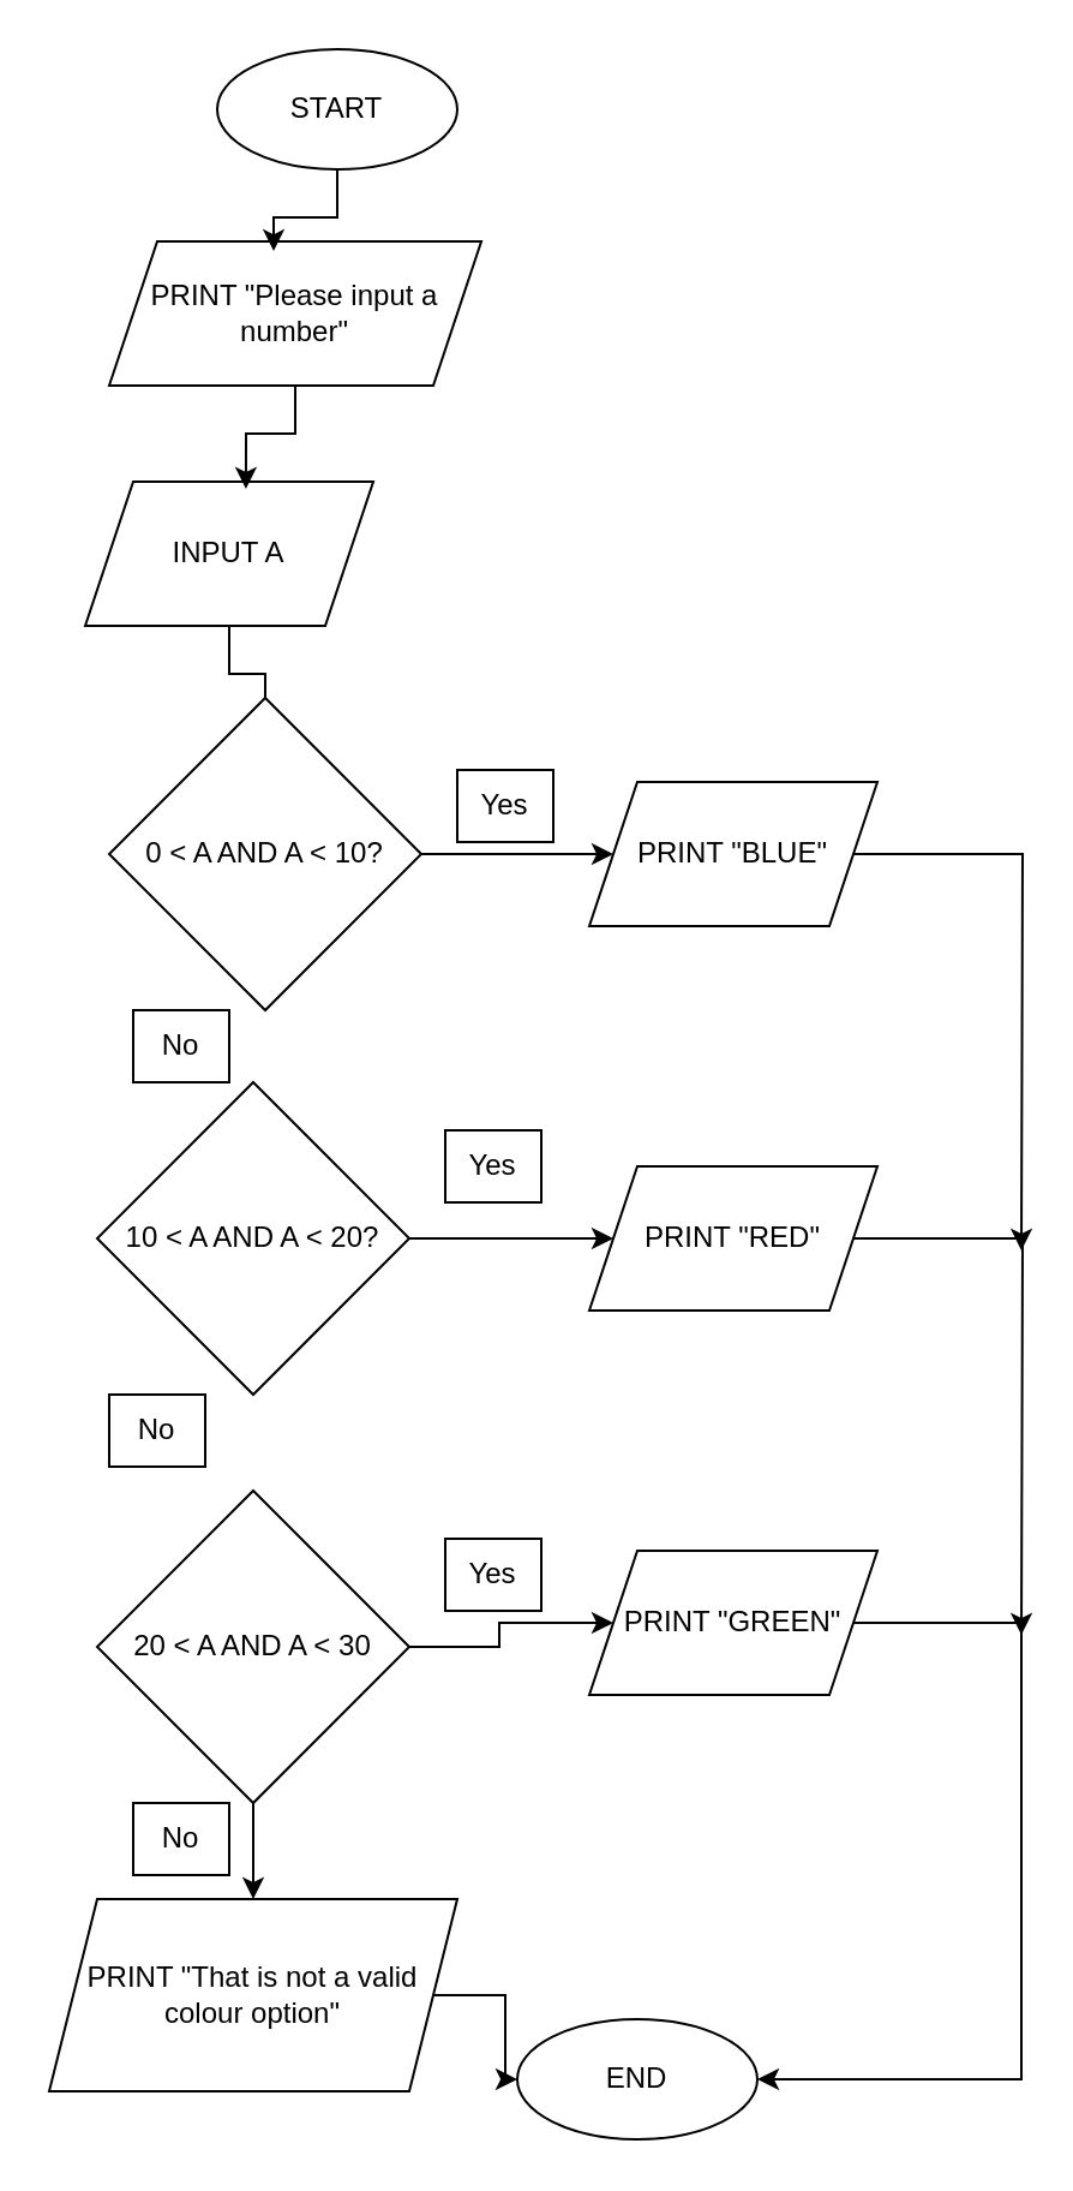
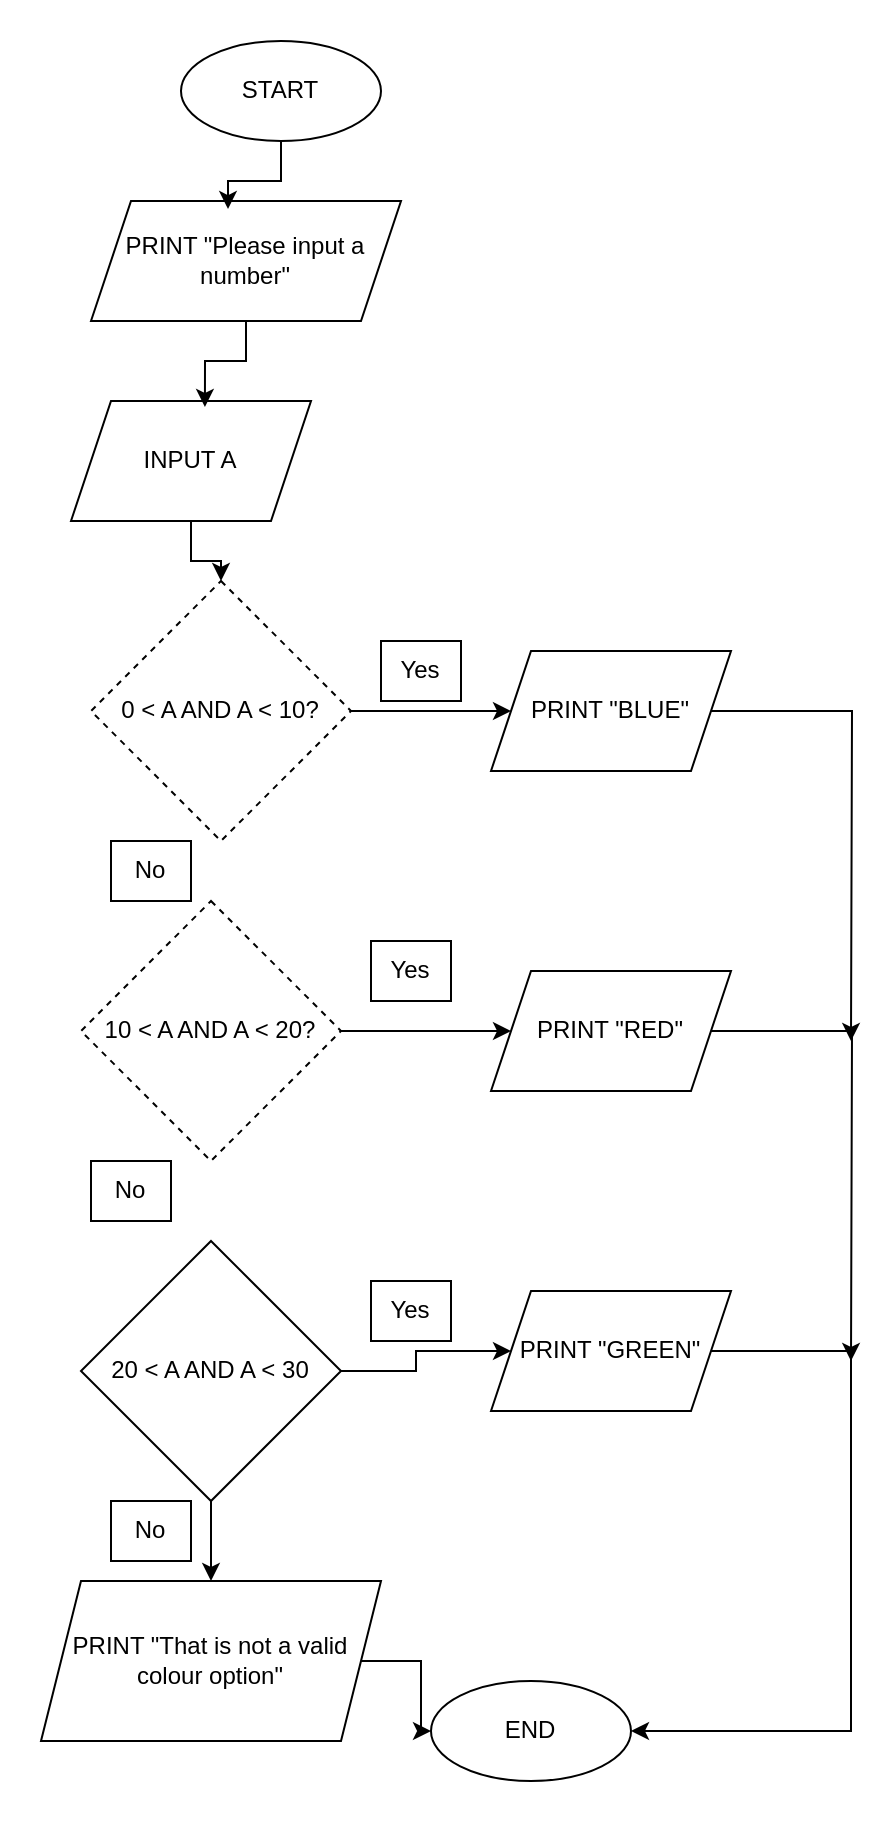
  <mxCell id="0" />
  <mxCell id="1" parent="0" />
  <mxCell id="2" value="&lt;div&gt;START&lt;/div&gt;" style="ellipse;whiteSpace=wrap;html=1;" vertex="1" parent="1"><mxGeometry x="90" y="20" width="100" height="50" as="geometry" /></mxCell>
- <mxCell id="3" style="edgeStyle=orthogonalEdgeStyle;rounded=0;orthogonalLoop=1;jettySize=auto;html=1;entryX=0.5;entryY=0;entryDx=0;entryDy=0;endArrow=none;" edge="1" parent="1" source="4" target="6"><mxGeometry relative="1" as="geometry" /></mxCell>
+ <mxCell id="3" style="edgeStyle=orthogonalEdgeStyle;rounded=0;orthogonalLoop=1;jettySize=auto;html=1;entryX=0.5;entryY=0;entryDx=0;entryDy=0;" edge="1" parent="1" source="4" target="6"><mxGeometry relative="1" as="geometry" /></mxCell>
  <mxCell id="4" value="INPUT A" style="shape=parallelogram;perimeter=parallelogramPerimeter;whiteSpace=wrap;html=1;fixedSize=1;" vertex="1" parent="1"><mxGeometry x="35" y="200" width="120" height="60" as="geometry" /></mxCell>
  <mxCell id="5" style="edgeStyle=orthogonalEdgeStyle;rounded=0;orthogonalLoop=1;jettySize=auto;html=1;entryX=0;entryY=0.5;entryDx=0;entryDy=0;" edge="1" parent="1" source="6" target="12"><mxGeometry relative="1" as="geometry" /></mxCell>
- <mxCell id="6" value="0 &amp;lt; A AND A &amp;lt; 10?" style="rhombus;whiteSpace=wrap;html=1;" vertex="1" parent="1"><mxGeometry x="45" y="290" width="130" height="130" as="geometry" /></mxCell>
+ <mxCell id="6" value="0 &amp;lt; A AND A &amp;lt; 10?" style="rhombus;whiteSpace=wrap;html=1;dashed=1;" vertex="1" parent="1"><mxGeometry x="45" y="290" width="130" height="130" as="geometry" /></mxCell>
  <mxCell id="7" style="edgeStyle=orthogonalEdgeStyle;rounded=0;orthogonalLoop=1;jettySize=auto;html=1;entryX=0.5;entryY=0;entryDx=0;entryDy=0;" edge="1" parent="1" source="9" target="18"><mxGeometry relative="1" as="geometry" /></mxCell>
  <mxCell id="8" style="edgeStyle=orthogonalEdgeStyle;rounded=0;orthogonalLoop=1;jettySize=auto;html=1;entryX=0;entryY=0.5;entryDx=0;entryDy=0;" edge="1" parent="1" source="9" target="16"><mxGeometry relative="1" as="geometry" /></mxCell>
  <mxCell id="9" value="20 &amp;lt; A AND A &amp;lt; 30" style="rhombus;whiteSpace=wrap;html=1;" vertex="1" parent="1"><mxGeometry x="40" y="620" width="130" height="130" as="geometry" /></mxCell>
  <mxCell id="10" value="PRINT &quot;Please input a number&quot;" style="shape=parallelogram;perimeter=parallelogramPerimeter;whiteSpace=wrap;html=1;fixedSize=1;" vertex="1" parent="1"><mxGeometry x="45" y="100" width="155" height="60" as="geometry" /></mxCell>
  <mxCell id="11" style="edgeStyle=orthogonalEdgeStyle;rounded=0;orthogonalLoop=1;jettySize=auto;html=1;" edge="1" parent="1" source="12"><mxGeometry relative="1" as="geometry"><mxPoint x="425" y="520" as="targetPoint" /></mxGeometry></mxCell>
  <mxCell id="12" value="PRINT &quot;BLUE&quot;" style="shape=parallelogram;perimeter=parallelogramPerimeter;whiteSpace=wrap;html=1;fixedSize=1;" vertex="1" parent="1"><mxGeometry x="245" y="325" width="120" height="60" as="geometry" /></mxCell>
  <mxCell id="13" style="edgeStyle=orthogonalEdgeStyle;rounded=0;orthogonalLoop=1;jettySize=auto;html=1;" edge="1" parent="1" source="14"><mxGeometry relative="1" as="geometry"><mxPoint x="425" y="680" as="targetPoint" /></mxGeometry></mxCell>
  <mxCell id="14" value="PRINT &quot;RED&quot;" style="shape=parallelogram;perimeter=parallelogramPerimeter;whiteSpace=wrap;html=1;fixedSize=1;" vertex="1" parent="1"><mxGeometry x="245" y="485" width="120" height="60" as="geometry" /></mxCell>
  <mxCell id="15" style="edgeStyle=orthogonalEdgeStyle;rounded=0;orthogonalLoop=1;jettySize=auto;html=1;entryX=1;entryY=0.5;entryDx=0;entryDy=0;" edge="1" parent="1" source="16" target="19"><mxGeometry relative="1" as="geometry"><mxPoint x="415" y="860" as="targetPoint" /><Array as="points"><mxPoint x="425" y="675" /><mxPoint x="425" y="865" /></Array></mxGeometry></mxCell>
  <mxCell id="16" value="PRINT &quot;GREEN&quot;" style="shape=parallelogram;perimeter=parallelogramPerimeter;whiteSpace=wrap;html=1;fixedSize=1;" vertex="1" parent="1"><mxGeometry x="245" y="645" width="120" height="60" as="geometry" /></mxCell>
  <mxCell id="17" style="edgeStyle=orthogonalEdgeStyle;rounded=0;orthogonalLoop=1;jettySize=auto;html=1;entryX=0;entryY=0.5;entryDx=0;entryDy=0;" edge="1" parent="1" source="18" target="19"><mxGeometry relative="1" as="geometry" /></mxCell>
  <mxCell id="18" value="PRINT &quot;That is not a valid colour option&quot;" style="shape=parallelogram;perimeter=parallelogramPerimeter;whiteSpace=wrap;html=1;fixedSize=1;" vertex="1" parent="1"><mxGeometry x="20" y="790" width="170" height="80" as="geometry" /></mxCell>
  <mxCell id="19" value="END" style="ellipse;whiteSpace=wrap;html=1;" vertex="1" parent="1"><mxGeometry x="215" y="840" width="100" height="50" as="geometry" /></mxCell>
  <mxCell id="20" style="edgeStyle=orthogonalEdgeStyle;rounded=0;orthogonalLoop=1;jettySize=auto;html=1;entryX=0.442;entryY=0.067;entryDx=0;entryDy=0;entryPerimeter=0;" edge="1" parent="1" source="2" target="10"><mxGeometry relative="1" as="geometry" /></mxCell>
  <mxCell id="21" style="edgeStyle=orthogonalEdgeStyle;rounded=0;orthogonalLoop=1;jettySize=auto;html=1;entryX=0.558;entryY=0.05;entryDx=0;entryDy=0;entryPerimeter=0;" edge="1" parent="1" source="10" target="4"><mxGeometry relative="1" as="geometry" /></mxCell>
  <mxCell id="22" style="edgeStyle=orthogonalEdgeStyle;rounded=0;orthogonalLoop=1;jettySize=auto;html=1;entryX=0;entryY=0.5;entryDx=0;entryDy=0;" edge="1" parent="1" source="23" target="14"><mxGeometry relative="1" as="geometry" /></mxCell>
- <mxCell id="23" value="10 &amp;lt; A AND A &amp;lt; 20?" style="rhombus;whiteSpace=wrap;html=1;" vertex="1" parent="1"><mxGeometry x="40" y="450" width="130" height="130" as="geometry" /></mxCell>
+ <mxCell id="23" value="10 &amp;lt; A AND A &amp;lt; 20?" style="rhombus;whiteSpace=wrap;html=1;dashed=1;" vertex="1" parent="1"><mxGeometry x="40" y="450" width="130" height="130" as="geometry" /></mxCell>
  <mxCell id="24" value="&lt;div&gt;No&lt;/div&gt;" style="rounded=0;whiteSpace=wrap;html=1;" vertex="1" parent="1"><mxGeometry x="55" y="750" width="40" height="30" as="geometry" /></mxCell>
  <mxCell id="25" value="Yes" style="rounded=0;whiteSpace=wrap;html=1;" vertex="1" parent="1"><mxGeometry x="185" y="640" width="40" height="30" as="geometry" /></mxCell>
  <mxCell id="26" value="Yes" style="rounded=0;whiteSpace=wrap;html=1;" vertex="1" parent="1"><mxGeometry x="185" y="470" width="40" height="30" as="geometry" /></mxCell>
  <mxCell id="27" value="Yes" style="rounded=0;whiteSpace=wrap;html=1;" vertex="1" parent="1"><mxGeometry x="190" y="320" width="40" height="30" as="geometry" /></mxCell>
  <mxCell id="28" value="&lt;div&gt;No&lt;/div&gt;" style="rounded=0;whiteSpace=wrap;html=1;" vertex="1" parent="1"><mxGeometry x="45" y="580" width="40" height="30" as="geometry" /></mxCell>
  <mxCell id="29" value="&lt;div&gt;No&lt;/div&gt;" style="rounded=0;whiteSpace=wrap;html=1;" vertex="1" parent="1"><mxGeometry x="55" y="420" width="40" height="30" as="geometry" /></mxCell>
